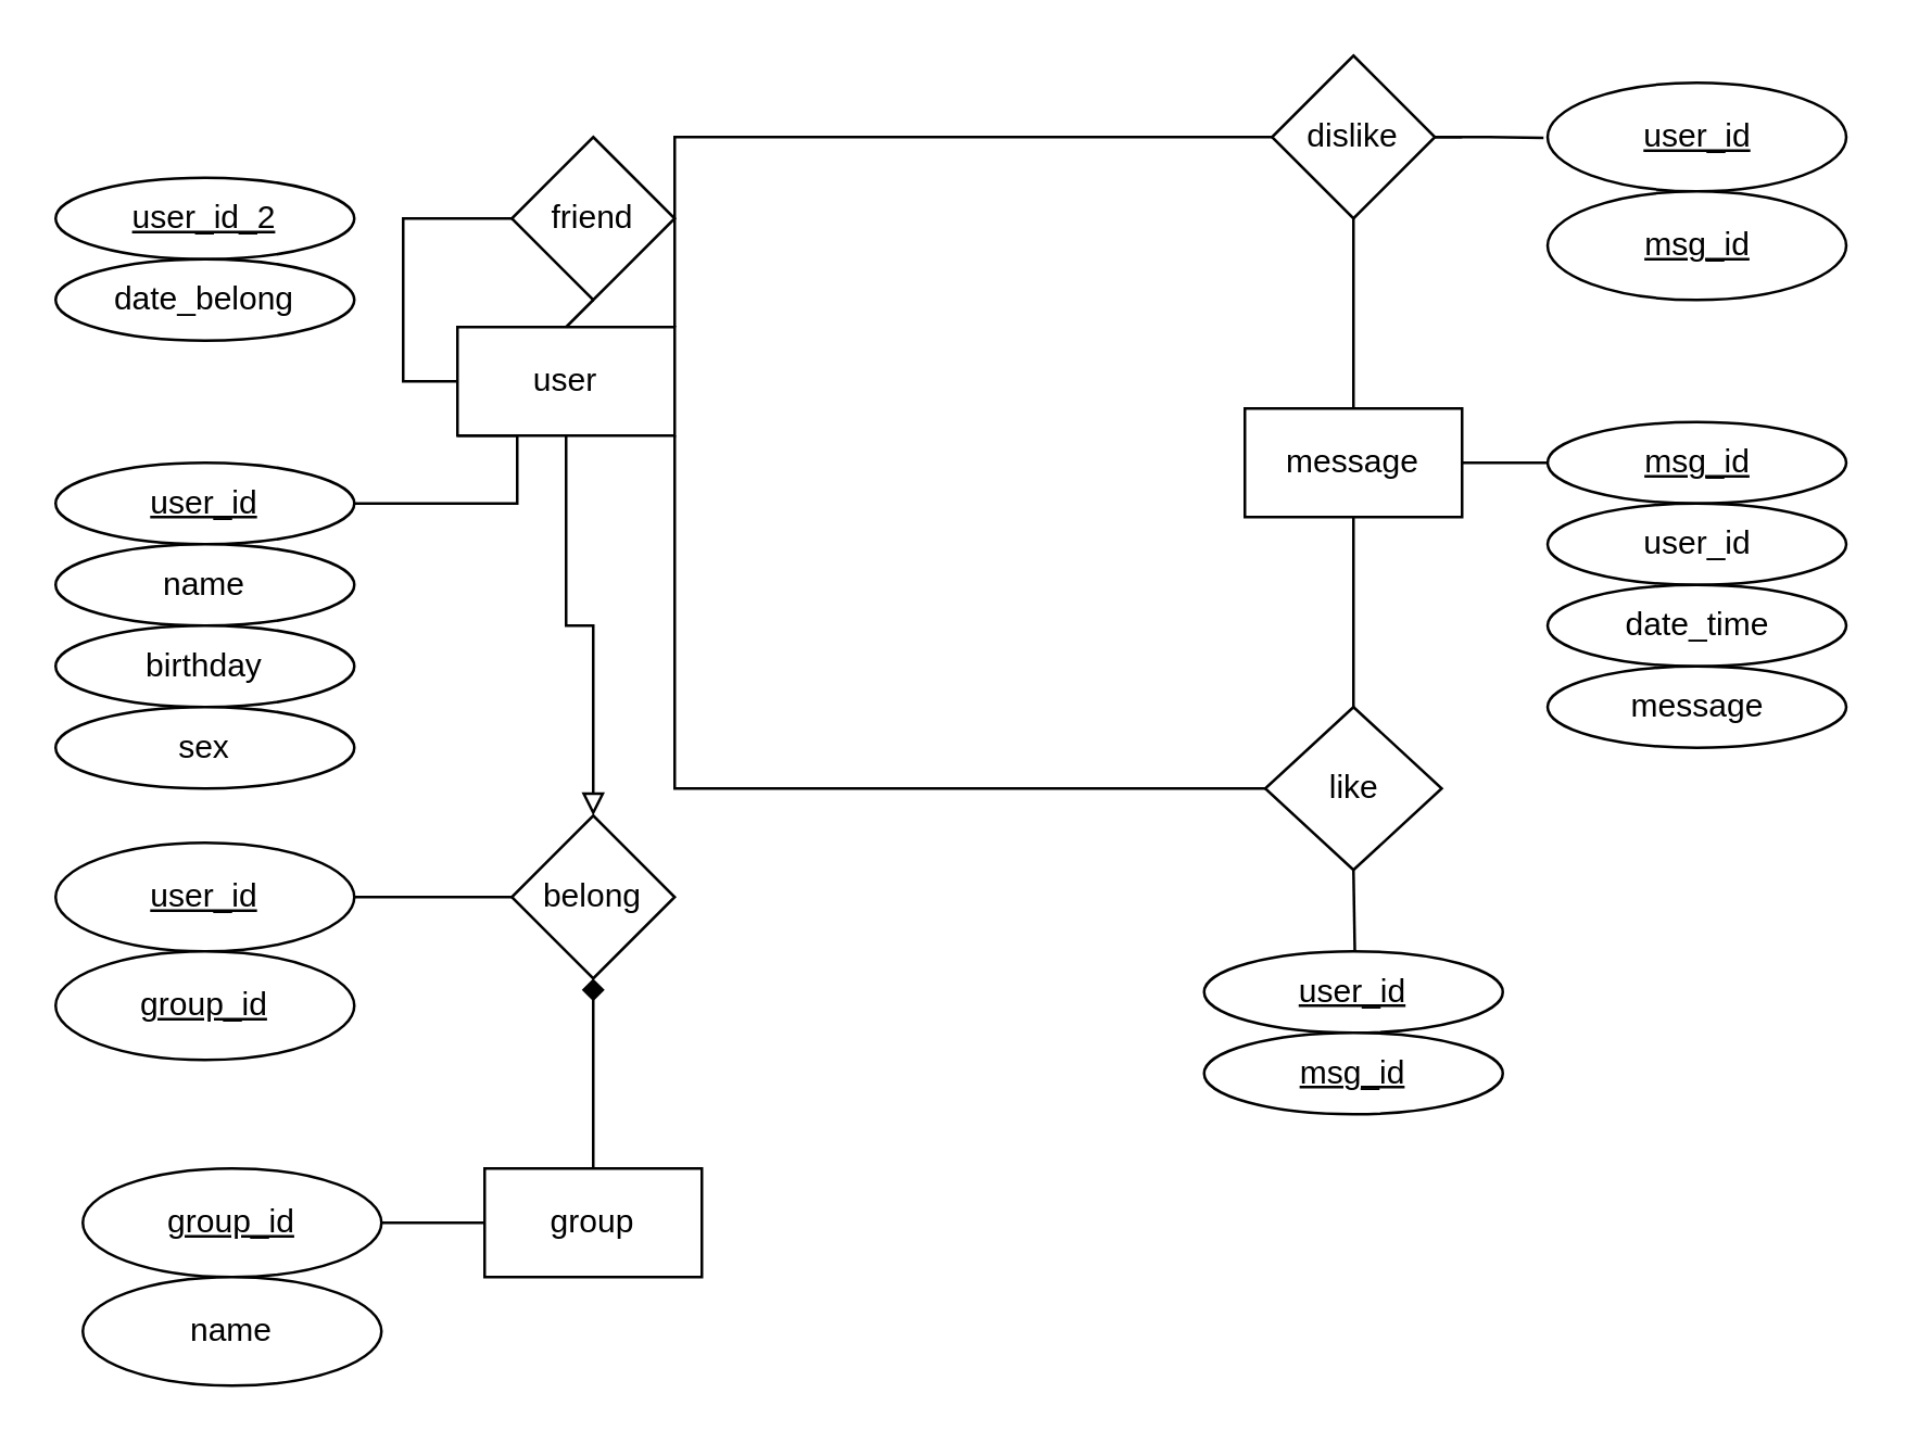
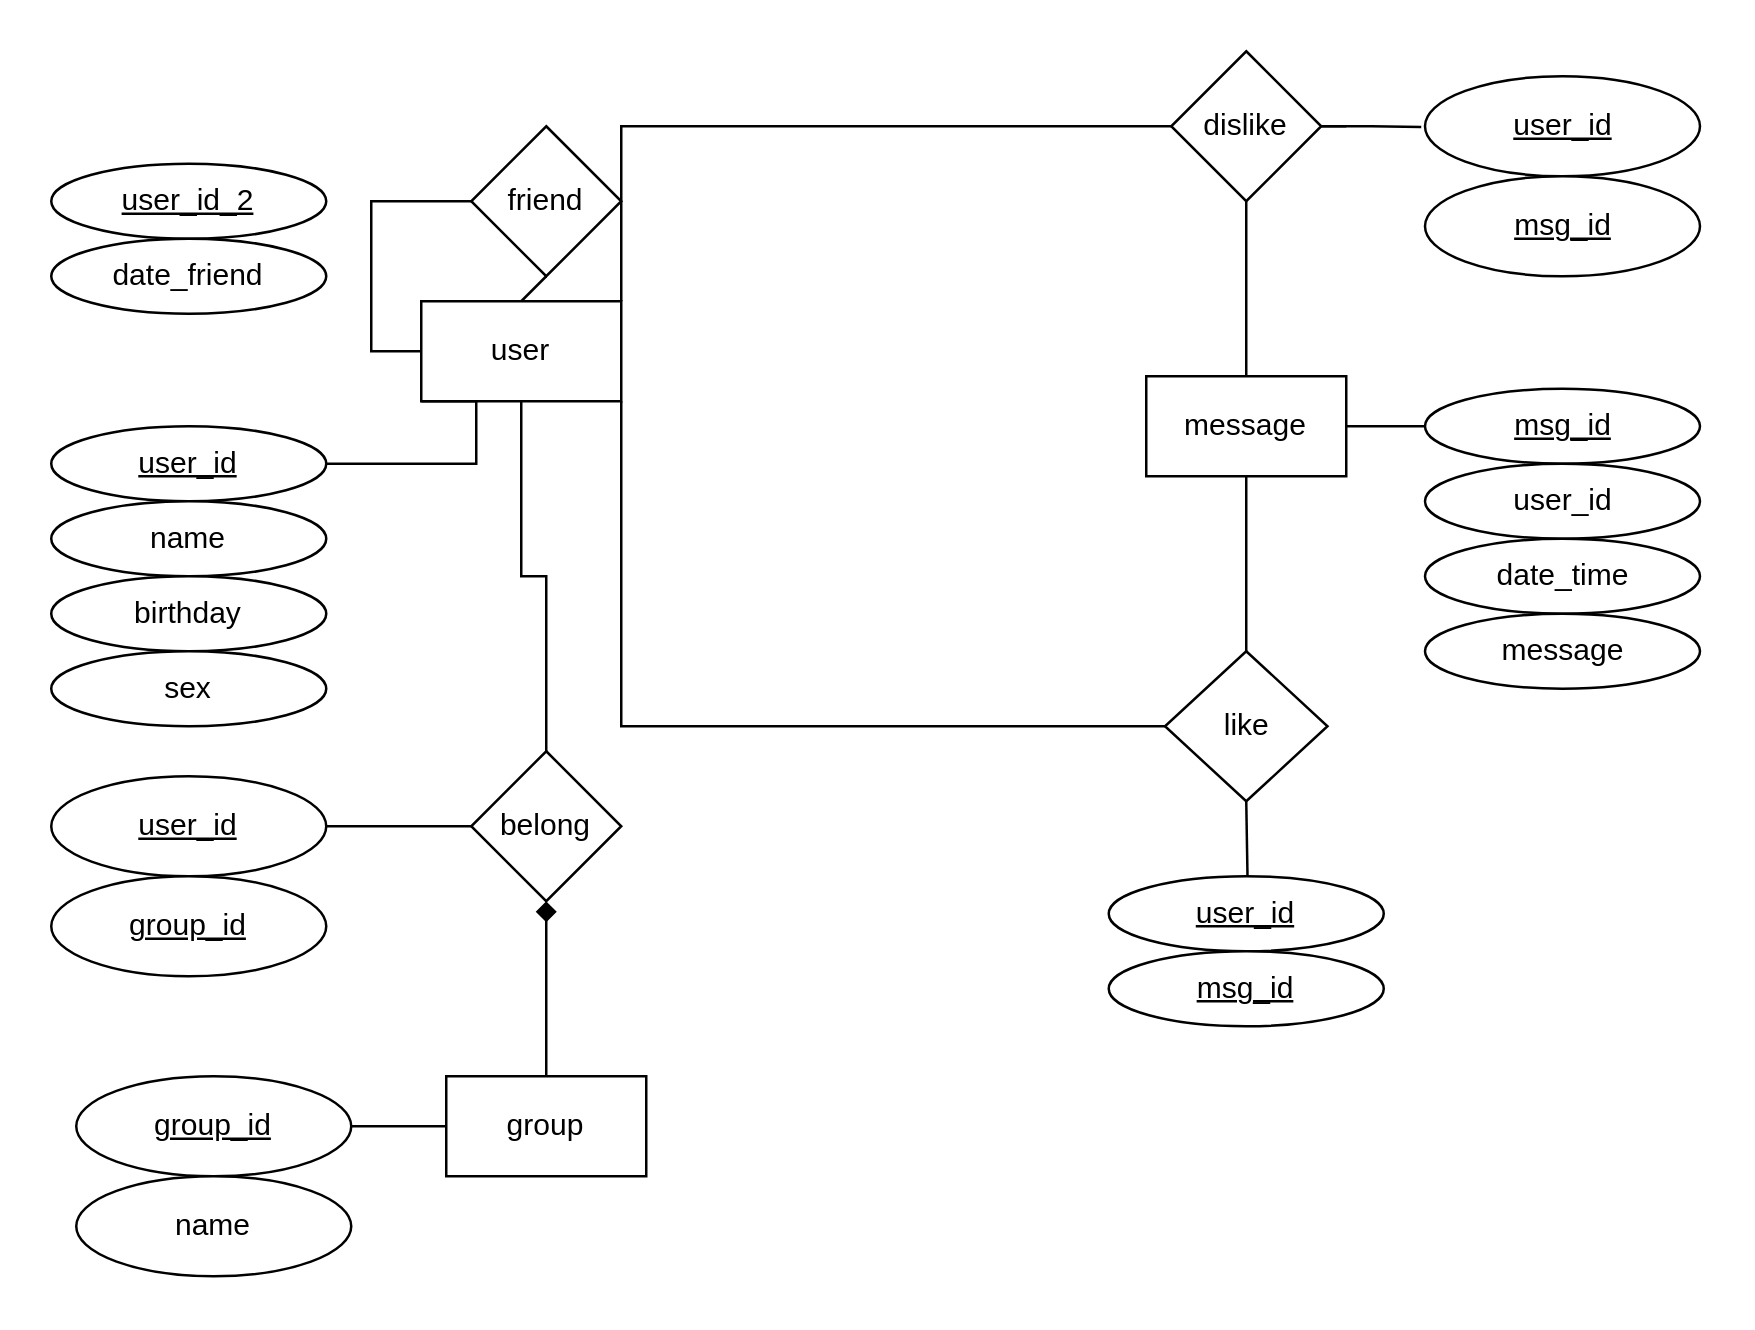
  <mxCell id="0" />
  <mxCell id="1" parent="0" />
  <mxCell id="2" style="edgeStyle=orthogonalEdgeStyle;rounded=0;orthogonalLoop=1;jettySize=auto;html=1;exitX=0;exitY=1;exitDx=0;exitDy=0;entryX=1;entryY=0.5;entryDx=0;entryDy=0;endArrow=none;endFill=0;" edge="1" parent="1" source="6" target="7"><mxGeometry relative="1" as="geometry"><Array as="points"><mxPoint x="190" y="185" /></Array></mxGeometry></mxCell>
- <mxCell id="3" style="edgeStyle=orthogonalEdgeStyle;rounded=0;orthogonalLoop=1;jettySize=auto;html=1;exitX=0.5;exitY=1;exitDx=0;exitDy=0;endArrow=block;endFill=0;" edge="1" parent="1" source="6" target="30"><mxGeometry relative="1" as="geometry" /></mxCell>
+ <mxCell id="3" style="edgeStyle=orthogonalEdgeStyle;rounded=0;orthogonalLoop=1;jettySize=auto;html=1;exitX=0.5;exitY=1;exitDx=0;exitDy=0;endArrow=none;endFill=0;" edge="1" parent="1" source="6" target="30"><mxGeometry relative="1" as="geometry" /></mxCell>
  <mxCell id="4" style="edgeStyle=orthogonalEdgeStyle;rounded=0;orthogonalLoop=1;jettySize=auto;html=1;exitX=1;exitY=1;exitDx=0;exitDy=0;entryX=0;entryY=0.5;entryDx=0;entryDy=0;endArrow=none;endFill=0;" edge="1" parent="1" source="6" target="32"><mxGeometry relative="1" as="geometry" /></mxCell>
  <mxCell id="5" style="edgeStyle=orthogonalEdgeStyle;rounded=0;orthogonalLoop=1;jettySize=auto;html=1;exitX=1;exitY=0;exitDx=0;exitDy=0;entryX=0;entryY=0.5;entryDx=0;entryDy=0;endArrow=none;endFill=0;" edge="1" parent="1" source="6" target="42"><mxGeometry relative="1" as="geometry" /></mxCell>
  <mxCell id="6" value="user" style="rounded=0;whiteSpace=wrap;html=1;" parent="1" vertex="1"><mxGeometry x="168" y="120" width="80" height="40" as="geometry" /></mxCell>
  <mxCell id="7" value="&lt;u&gt;user_id&lt;/u&gt;" style="ellipse;whiteSpace=wrap;html=1;" parent="1" vertex="1"><mxGeometry x="20" y="170" width="110" height="30" as="geometry" /></mxCell>
  <mxCell id="8" value="name" style="ellipse;whiteSpace=wrap;html=1;" parent="1" vertex="1"><mxGeometry x="20" y="200" width="110" height="30" as="geometry" /></mxCell>
  <mxCell id="9" value="birthday" style="ellipse;whiteSpace=wrap;html=1;" parent="1" vertex="1"><mxGeometry x="20" y="230" width="110" height="30" as="geometry" /></mxCell>
  <mxCell id="10" value="sex" style="ellipse;whiteSpace=wrap;html=1;" parent="1" vertex="1"><mxGeometry x="20" y="260" width="110" height="30" as="geometry" /></mxCell>
  <mxCell id="11" value="&lt;u&gt;user_id_2&lt;/u&gt;" style="ellipse;whiteSpace=wrap;html=1;" parent="1" vertex="1"><mxGeometry x="20" y="65" width="110" height="30" as="geometry" /></mxCell>
- <mxCell id="12" value="date_belong" style="ellipse;whiteSpace=wrap;html=1;" parent="1" vertex="1"><mxGeometry x="20" y="95" width="110" height="30" as="geometry" /></mxCell>
+ <mxCell id="12" value="date_friend" style="ellipse;whiteSpace=wrap;html=1;" parent="1" vertex="1"><mxGeometry x="20" y="95" width="110" height="30" as="geometry" /></mxCell>
  <mxCell id="13" value="group" style="rounded=0;whiteSpace=wrap;html=1;" parent="1" vertex="1"><mxGeometry x="178" y="430" width="80" height="40" as="geometry" /></mxCell>
  <mxCell id="14" value="&lt;u&gt;group_id&lt;/u&gt;" style="ellipse;whiteSpace=wrap;html=1;" parent="1" vertex="1"><mxGeometry x="30" y="430" width="110" height="40" as="geometry" /></mxCell>
  <mxCell id="15" value="name" style="ellipse;whiteSpace=wrap;html=1;" parent="1" vertex="1"><mxGeometry x="30" y="470" width="110" height="40" as="geometry" /></mxCell>
  <mxCell id="16" value="" style="endArrow=none;html=1;entryX=0;entryY=0.5;entryDx=0;entryDy=0;" parent="1" source="14" target="13" edge="1"><mxGeometry width="50" height="50" relative="1" as="geometry"><mxPoint x="60" y="493" as="sourcePoint" /><mxPoint x="120" y="460" as="targetPoint" /></mxGeometry></mxCell>
  <mxCell id="17" value="" style="edgeStyle=orthogonalEdgeStyle;rounded=0;orthogonalLoop=1;jettySize=auto;html=1;endArrow=none;endFill=0;" edge="1" parent="1" source="18" target="32"><mxGeometry relative="1" as="geometry" /></mxCell>
  <mxCell id="18" value="message" style="rounded=0;whiteSpace=wrap;html=1;" parent="1" vertex="1"><mxGeometry x="458" y="150" width="80" height="40" as="geometry" /></mxCell>
  <mxCell id="19" value="&lt;u&gt;msg_id&lt;/u&gt;" style="ellipse;whiteSpace=wrap;html=1;" parent="1" vertex="1"><mxGeometry x="569.5" y="155" width="110" height="30" as="geometry" /></mxCell>
  <mxCell id="20" value="user_id" style="ellipse;whiteSpace=wrap;html=1;" parent="1" vertex="1"><mxGeometry x="569.5" y="185" width="110" height="30" as="geometry" /></mxCell>
  <mxCell id="21" value="date_time" style="ellipse;whiteSpace=wrap;html=1;" parent="1" vertex="1"><mxGeometry x="569.5" y="215" width="110" height="30" as="geometry" /></mxCell>
  <mxCell id="22" value="message" style="ellipse;whiteSpace=wrap;html=1;" parent="1" vertex="1"><mxGeometry x="569.5" y="245" width="110" height="30" as="geometry" /></mxCell>
  <mxCell id="23" value="" style="endArrow=none;html=1;entryX=1;entryY=0.5;entryDx=0;entryDy=0;" parent="1" source="19" target="18" edge="1"><mxGeometry width="50" height="50" relative="1" as="geometry"><mxPoint x="575.5" y="253" as="sourcePoint" /><mxPoint x="625.5" y="215" as="targetPoint" /></mxGeometry></mxCell>
  <mxCell id="24" value="&lt;u&gt;user_id&lt;/u&gt;" style="ellipse;whiteSpace=wrap;html=1;" parent="1" vertex="1"><mxGeometry x="443" y="350" width="110" height="30" as="geometry" /></mxCell>
  <mxCell id="25" value="&lt;u&gt;msg_id&lt;/u&gt;" style="ellipse;whiteSpace=wrap;html=1;" parent="1" vertex="1"><mxGeometry x="443" y="380" width="110" height="30" as="geometry" /></mxCell>
  <mxCell id="26" value="" style="endArrow=none;html=1;entryX=0.5;entryY=1;entryDx=0;entryDy=0;" parent="1" target="32" edge="1"><mxGeometry width="50" height="50" relative="1" as="geometry"><mxPoint x="498.5" y="350" as="sourcePoint" /><mxPoint x="493" y="360" as="targetPoint" /></mxGeometry></mxCell>
  <mxCell id="27" value="&lt;u&gt;user_id&lt;/u&gt;" style="ellipse;whiteSpace=wrap;html=1;" parent="1" vertex="1"><mxGeometry x="20" y="310" width="110" height="40" as="geometry" /></mxCell>
  <mxCell id="28" value="&lt;u&gt;group_id&lt;/u&gt;" style="ellipse;whiteSpace=wrap;html=1;" parent="1" vertex="1"><mxGeometry x="20" y="350" width="110" height="40" as="geometry" /></mxCell>
  <mxCell id="29" style="edgeStyle=orthogonalEdgeStyle;rounded=0;orthogonalLoop=1;jettySize=auto;html=1;exitX=0;exitY=0.5;exitDx=0;exitDy=0;entryX=1;entryY=0.5;entryDx=0;entryDy=0;endArrow=none;endFill=0;" edge="1" parent="1" source="30" target="27"><mxGeometry relative="1" as="geometry" /></mxCell>
  <mxCell id="30" value="belong" style="rhombus;whiteSpace=wrap;html=1;" parent="1" vertex="1"><mxGeometry x="188" y="300" width="60" height="60" as="geometry" /></mxCell>
  <mxCell id="31" value="" style="endArrow=diamond;html=1;entryX=0.5;entryY=1;entryDx=0;entryDy=0;exitX=0.5;exitY=0;exitDx=0;exitDy=0;" parent="1" source="13" target="30" edge="1"><mxGeometry width="50" height="50" relative="1" as="geometry"><mxPoint x="240" y="415" as="sourcePoint" /><mxPoint x="290" y="365" as="targetPoint" /></mxGeometry></mxCell>
  <mxCell id="32" value="like" style="rhombus;whiteSpace=wrap;html=1;" parent="1" vertex="1"><mxGeometry x="465.5" y="260" width="65" height="60" as="geometry" /></mxCell>
  <mxCell id="33" value="" style="endArrow=none;html=1;exitX=0.5;exitY=1;exitDx=0;exitDy=0;entryX=0.5;entryY=0;entryDx=0;entryDy=0;" parent="1" source="36" target="6" edge="1"><mxGeometry width="50" height="50" relative="1" as="geometry"><mxPoint x="216" y="110" as="sourcePoint" /><mxPoint x="215" y="150" as="targetPoint" /></mxGeometry></mxCell>
  <mxCell id="34" style="edgeStyle=orthogonalEdgeStyle;rounded=0;orthogonalLoop=1;jettySize=auto;html=1;strokeColor=none;endArrow=none;endFill=0;" edge="1" parent="1"><mxGeometry relative="1" as="geometry"><mxPoint x="158" y="160" as="targetPoint" /><mxPoint x="158" y="150" as="sourcePoint" /></mxGeometry></mxCell>
  <mxCell id="35" style="edgeStyle=orthogonalEdgeStyle;rounded=0;orthogonalLoop=1;jettySize=auto;html=1;exitX=0;exitY=0.5;exitDx=0;exitDy=0;entryX=0;entryY=0.5;entryDx=0;entryDy=0;endArrow=none;endFill=0;" edge="1" parent="1" source="36" target="6"><mxGeometry relative="1" as="geometry" /></mxCell>
  <mxCell id="36" value="friend" style="shape=rhombus;perimeter=rhombusPerimeter;whiteSpace=wrap;html=1;align=center;" vertex="1" parent="1"><mxGeometry x="188" y="50" width="60" height="60" as="geometry" /></mxCell>
  <mxCell id="37" value="&lt;u&gt;user_id&lt;/u&gt;" style="ellipse;whiteSpace=wrap;html=1;" vertex="1" parent="1"><mxGeometry x="569.5" y="30" width="110" height="40" as="geometry" /></mxCell>
  <mxCell id="38" value="&lt;u&gt;msg_id&lt;/u&gt;" style="ellipse;whiteSpace=wrap;html=1;" vertex="1" parent="1"><mxGeometry x="569.5" y="70" width="110" height="40" as="geometry" /></mxCell>
  <mxCell id="39" value="" style="endArrow=none;html=1;entryX=0.5;entryY=1;entryDx=0;entryDy=0;exitX=0.5;exitY=0;exitDx=0;exitDy=0;" edge="1" parent="1" target="42" source="18"><mxGeometry width="50" height="50" relative="1" as="geometry"><mxPoint x="383.5" y="90" as="sourcePoint" /><mxPoint x="498" y="120" as="targetPoint" /></mxGeometry></mxCell>
  <mxCell id="40" style="edgeStyle=orthogonalEdgeStyle;rounded=0;orthogonalLoop=1;jettySize=auto;html=1;exitX=1;exitY=0.5;exitDx=0;exitDy=0;endArrow=none;endFill=0;" edge="1" parent="1" source="42"><mxGeometry relative="1" as="geometry"><mxPoint x="568" y="50.333" as="targetPoint" /></mxGeometry></mxCell>
  <mxCell id="41" style="edgeStyle=orthogonalEdgeStyle;rounded=0;orthogonalLoop=1;jettySize=auto;html=1;exitX=1;exitY=0.5;exitDx=0;exitDy=0;endArrow=none;endFill=0;" edge="1" parent="1" source="42"><mxGeometry relative="1" as="geometry"><mxPoint x="538" y="50.333" as="targetPoint" /></mxGeometry></mxCell>
  <mxCell id="42" value="dislike" style="rhombus;whiteSpace=wrap;html=1;" vertex="1" parent="1"><mxGeometry x="468" y="20" width="60" height="60" as="geometry" /></mxCell>
